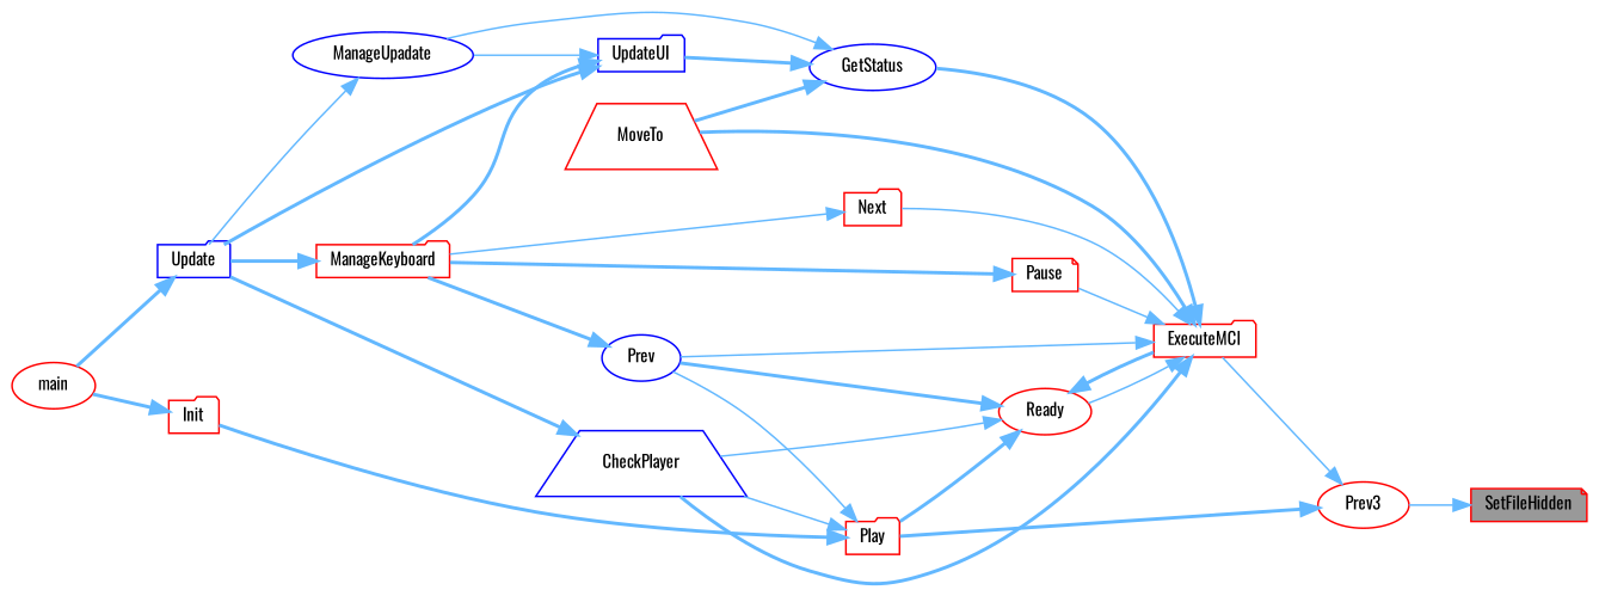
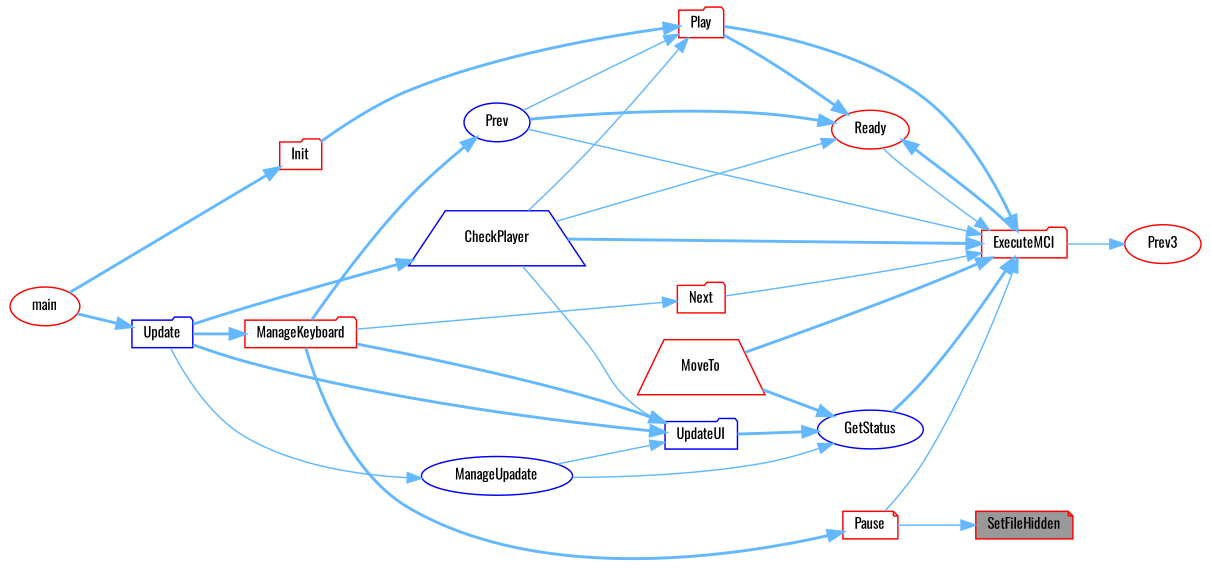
  digraph {
    fontname=Oswald
    rankdir=RL
    node [color=red fillcolor=white fontname=Oswald fontsize=10 shape=folder style=filled]
    edge [color=steelblue1 dir=back fontname=Oswald fontsize=10 labelfontname=Helvetica labelfontsize=10 style=bold]
    n1 [fillcolor=grey60 fontcolor=black height=0.2 label=SetFileHidden shape=note width=0.4]
    n2 [height=0.2 label=Prev3 shape=ellipse width=0.4]
    n3 [height=0.2 label=ExecuteMCI width=0.4]
    n4 [color=blue height=0.2 label=CheckPlayer shape=trapezium width=0.4]
    n5 [color=blue height=0.2 label=GetStatus shape=ellipse width=0.4]
    n6 [height=0.2 label=MoveTo shape=trapezium width=0.4]
    n7 [height=0.2 label=Next width=0.4]
    n8 [height=0.2 label=Pause shape=note width=0.4]
    n9 [height=0.2 label=Play width=0.4]
    n10 [color=blue height=0.2 label=Prev shape=ellipse width=0.4]
    n11 [height=0.2 label=Ready shape=ellipse width=0.4]
    n12 [color=blue height=0.2 label=Update width=0.4]
    n13 [color=blue height=0.2 label=ManageUpadate shape=ellipse width=0.4]
    n14 [color=blue height=0.2 label=UpdateUI width=0.4]
    n15 [height=0.2 label=ManageKeyboard width=0.4]
    n16 [height=0.2 label=Init width=0.4]
    n17 [height=0.2 label=main shape=ellipse width=0.4]
-   n1 -> n2 [style=solid]
+   n1 -> n8 [style=solid]
    n2 -> n3 [style=solid]
    n3 -> n4
    n3 -> n5
    n3 -> n6
    n3 -> n7 [style=solid]
    n3 -> n8 [style=solid]
-   n2 -> n9
+   n3 -> n9
    n3 -> n10 [style=solid]
    n3 -> n11 [style=solid]
    n4 -> n12
    n5 -> n6
    n5 -> n13 [style=solid]
    n5 -> n14
    n7 -> n15 [style=solid]
    n8 -> n15
    n9 -> n4 [style=solid]
    n9 -> n10 [style=solid]
    n9 -> n16
    n10 -> n15
    n11 -> n3
    n11 -> n4 [style=solid]
    n11 -> n9
    n11 -> n10
    n12 -> n17
    n13 -> n12 [style=solid]
+   n14 -> n4 [style=solid]
    n14 -> n12
    n14 -> n13 [style=solid]
    n14 -> n15
    n15 -> n12
    n16 -> n17
  }
